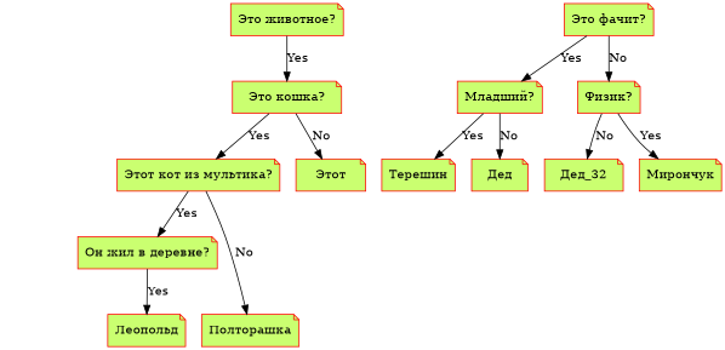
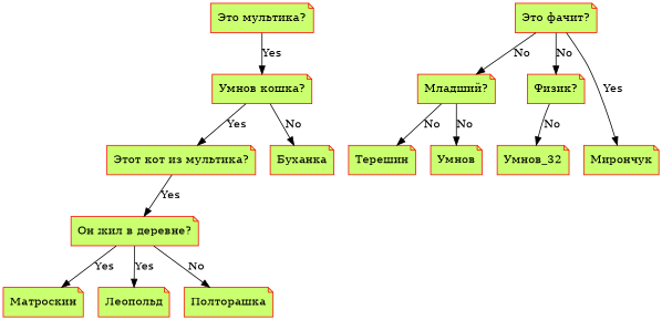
  digraph {
    node [color=red fillcolor=darkolivegreen1 shape=note style="rounded,filled"]
-   n1 [label="Это животное?"]
-   n2 [label="Это кошка?"]
+   n1 [label="Это мультика?"]
+   n2 [label="Умнов кошка?"]
    n3 [label="Этот кот из мультика?"]
-   n4 [label="Этот"]
+   n4 [label="Буханка"]
    n5 [label="Это фачит?"]
    n6 [label="Младший?"]
    n7 [label="Физик?"]
    n8 [label="Он жил в деревне?"]
    n9 [label="Полторашка"]
+   n10 [label="Матроскин"]
    n11 [label="Леопольд"]
-   n12 [label="Дед"]
+   n12 [label="Умнов"]
    n13 [label="Терешин"]
    n14 [label="Мирончук"]
-   n15 [label="Дед_32"]
+   n15 [label="Умнов_32"]
    n1 -> n2 [label=Yes]
    n2 -> n3 [label=Yes]
    n2 -> n4 [label=No]
    n3 -> n8 [label=Yes]
-   n3 -> n9 [label=No]
-   n5 -> n6 [label=Yes]
+   n8 -> n9 [label=No]
+   n5 -> n6 [label=No]
    n5 -> n7 [label=No]
    n6 -> n12 [label=No]
-   n6 -> n13 [label=Yes]
-   n7 -> n14 [label=Yes]
+   n6 -> n13 [label=No]
+   n5 -> n14 [label=Yes]
    n7 -> n15 [label=No]
+   n8 -> n10 [label=Yes]
    n8 -> n11 [label=Yes]
  }
